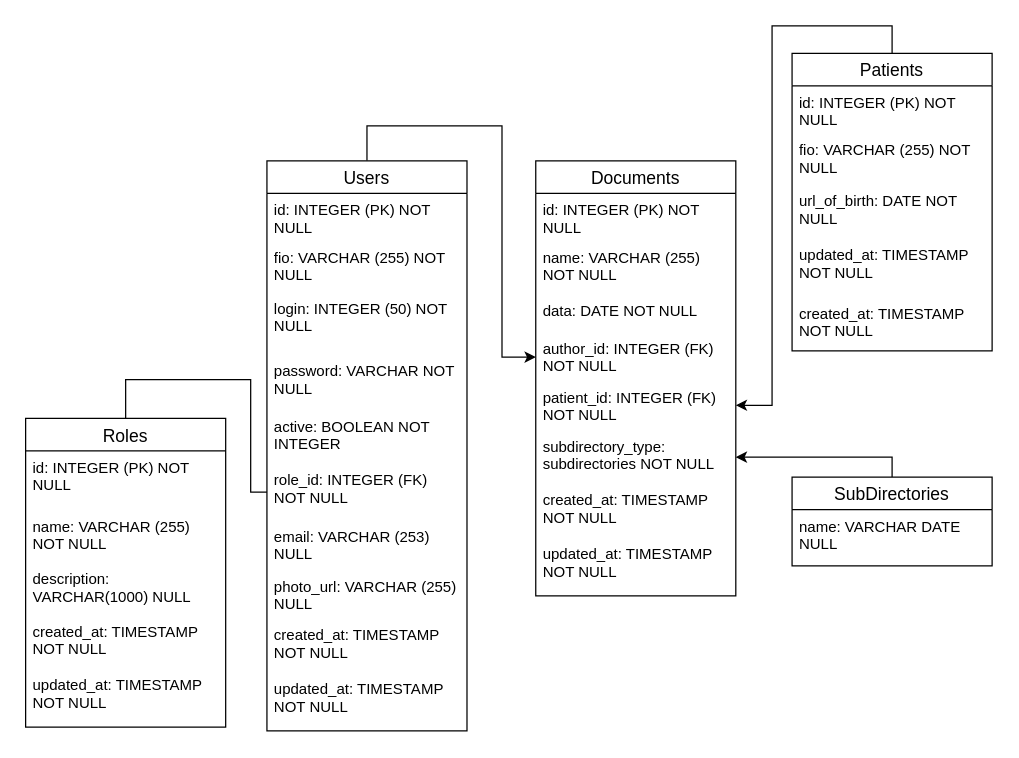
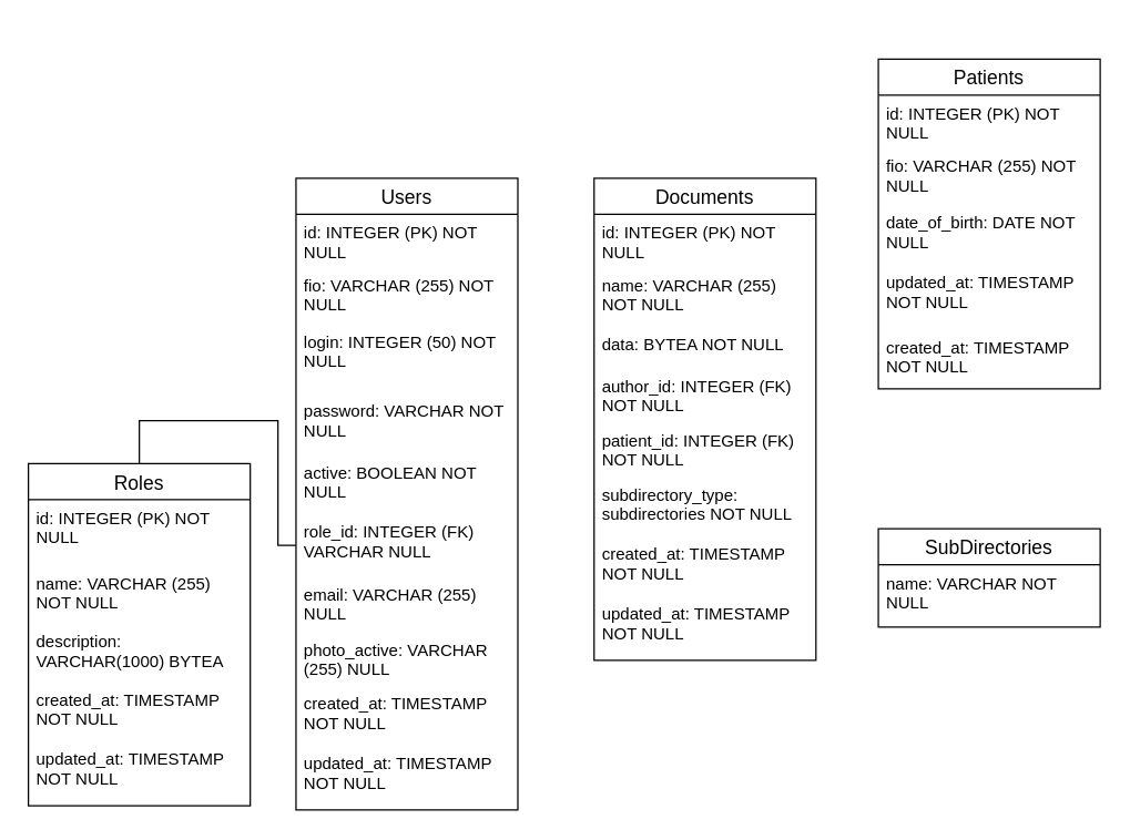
  <mxCell id="0" />
  <mxCell id="1" parent="0" />
- <mxCell id="2" style="edgeStyle=orthogonalEdgeStyle;rounded=0;orthogonalLoop=1;jettySize=auto;html=1;" edge="1" parent="1" source="3" target="32"><mxGeometry relative="1" as="geometry"><Array as="points"><mxPoint x="293" y="100" /><mxPoint x="401" y="100" /><mxPoint x="401" y="285" /></Array></mxGeometry></mxCell>
  <mxCell id="3" value="Users" style="swimlane;fontStyle=0;childLayout=stackLayout;horizontal=1;startSize=26;horizontalStack=0;resizeParent=1;resizeParentMax=0;resizeLast=0;collapsible=1;marginBottom=0;align=center;fontSize=14;" vertex="1" parent="1"><mxGeometry x="213" y="128" width="160" height="456" as="geometry" /></mxCell>
  <mxCell id="4" value="id: INTEGER (PK) NOT NULL" style="text;strokeColor=none;fillColor=none;spacingLeft=4;spacingRight=4;overflow=hidden;rotatable=0;points=[[0,0.5],[1,0.5]];portConstraint=eastwest;fontSize=12;whiteSpace=wrap;html=1;" vertex="1" parent="3"><mxGeometry y="26" width="160" height="38" as="geometry" /></mxCell>
  <mxCell id="5" value="fio: VARCHAR (255) NOT NULL" style="text;strokeColor=none;fillColor=none;spacingLeft=4;spacingRight=4;overflow=hidden;rotatable=0;points=[[0,0.5],[1,0.5]];portConstraint=eastwest;fontSize=12;whiteSpace=wrap;html=1;" vertex="1" parent="3"><mxGeometry y="64" width="160" height="41" as="geometry" /></mxCell>
  <mxCell id="6" value="login: INTEGER (50) NOT NULL" style="text;strokeColor=none;fillColor=none;spacingLeft=4;spacingRight=4;overflow=hidden;rotatable=0;points=[[0,0.5],[1,0.5]];portConstraint=eastwest;fontSize=12;whiteSpace=wrap;html=1;" vertex="1" parent="3"><mxGeometry y="105" width="160" height="50" as="geometry" /></mxCell>
  <mxCell id="7" value="password: VARCHAR NOT NULL" style="text;strokeColor=none;fillColor=none;spacingLeft=4;spacingRight=4;overflow=hidden;rotatable=0;points=[[0,0.5],[1,0.5]];portConstraint=eastwest;fontSize=12;whiteSpace=wrap;html=1;" vertex="1" parent="3"><mxGeometry y="155" width="160" height="44" as="geometry" /></mxCell>
- <mxCell id="8" value="active: BOOLEAN NOT INTEGER" style="text;strokeColor=none;fillColor=none;spacingLeft=4;spacingRight=4;overflow=hidden;rotatable=0;points=[[0,0.5],[1,0.5]];portConstraint=eastwest;fontSize=12;whiteSpace=wrap;html=1;" vertex="1" parent="3"><mxGeometry y="199" width="160" height="43" as="geometry" /></mxCell>
- <mxCell id="9" value="role_id: INTEGER (FK) NOT NULL" style="text;strokeColor=none;fillColor=none;spacingLeft=4;spacingRight=4;overflow=hidden;rotatable=0;points=[[0,0.5],[1,0.5]];portConstraint=eastwest;fontSize=12;whiteSpace=wrap;html=1;" vertex="1" parent="3"><mxGeometry y="242" width="160" height="45" as="geometry" /></mxCell>
- <mxCell id="10" value="email: VARCHAR (253) NULL" style="text;strokeColor=none;fillColor=none;spacingLeft=4;spacingRight=4;overflow=hidden;rotatable=0;points=[[0,0.5],[1,0.5]];portConstraint=eastwest;fontSize=12;whiteSpace=wrap;html=1;" vertex="1" parent="3"><mxGeometry y="287" width="160" height="40" as="geometry" /></mxCell>
- <mxCell id="11" value="photo_url: VARCHAR (255) NULL" style="text;strokeColor=none;fillColor=none;spacingLeft=4;spacingRight=4;overflow=hidden;rotatable=0;points=[[0,0.5],[1,0.5]];portConstraint=eastwest;fontSize=12;whiteSpace=wrap;html=1;" vertex="1" parent="3"><mxGeometry y="327" width="160" height="39" as="geometry" /></mxCell>
+ <mxCell id="8" value="active: BOOLEAN NOT NULL" style="text;strokeColor=none;fillColor=none;spacingLeft=4;spacingRight=4;overflow=hidden;rotatable=0;points=[[0,0.5],[1,0.5]];portConstraint=eastwest;fontSize=12;whiteSpace=wrap;html=1;" vertex="1" parent="3"><mxGeometry y="199" width="160" height="43" as="geometry" /></mxCell>
+ <mxCell id="9" value="role_id: INTEGER (FK) VARCHAR NULL" style="text;strokeColor=none;fillColor=none;spacingLeft=4;spacingRight=4;overflow=hidden;rotatable=0;points=[[0,0.5],[1,0.5]];portConstraint=eastwest;fontSize=12;whiteSpace=wrap;html=1;" vertex="1" parent="3"><mxGeometry y="242" width="160" height="45" as="geometry" /></mxCell>
+ <mxCell id="10" value="email: VARCHAR (255) NULL" style="text;strokeColor=none;fillColor=none;spacingLeft=4;spacingRight=4;overflow=hidden;rotatable=0;points=[[0,0.5],[1,0.5]];portConstraint=eastwest;fontSize=12;whiteSpace=wrap;html=1;" vertex="1" parent="3"><mxGeometry y="287" width="160" height="40" as="geometry" /></mxCell>
+ <mxCell id="11" value="photo_active: VARCHAR (255) NULL" style="text;strokeColor=none;fillColor=none;spacingLeft=4;spacingRight=4;overflow=hidden;rotatable=0;points=[[0,0.5],[1,0.5]];portConstraint=eastwest;fontSize=12;whiteSpace=wrap;html=1;" vertex="1" parent="3"><mxGeometry y="327" width="160" height="39" as="geometry" /></mxCell>
  <mxCell id="12" value="created_at: TIMESTAMP NOT NULL" style="text;strokeColor=none;fillColor=none;spacingLeft=4;spacingRight=4;overflow=hidden;rotatable=0;points=[[0,0.5],[1,0.5]];portConstraint=eastwest;fontSize=12;whiteSpace=wrap;html=1;" vertex="1" parent="3"><mxGeometry y="366" width="160" height="43" as="geometry" /></mxCell>
  <mxCell id="13" value="updated_at: TIMESTAMP NOT NULL" style="text;strokeColor=none;fillColor=none;spacingLeft=4;spacingRight=4;overflow=hidden;rotatable=0;points=[[0,0.5],[1,0.5]];portConstraint=eastwest;fontSize=12;whiteSpace=wrap;html=1;" vertex="1" parent="3"><mxGeometry y="409" width="160" height="47" as="geometry" /></mxCell>
  <mxCell id="14" style="edgeStyle=orthogonalEdgeStyle;rounded=0;orthogonalLoop=1;jettySize=auto;html=1;endArrow=none;" edge="1" parent="1" source="15" target="9"><mxGeometry relative="1" as="geometry"><Array as="points"><mxPoint x="100" y="303" /><mxPoint x="200" y="303" /><mxPoint x="200" y="393" /></Array></mxGeometry></mxCell>
  <mxCell id="15" value="Roles" style="swimlane;fontStyle=0;childLayout=stackLayout;horizontal=1;startSize=26;horizontalStack=0;resizeParent=1;resizeParentMax=0;resizeLast=0;collapsible=1;marginBottom=0;align=center;fontSize=14;" vertex="1" parent="1"><mxGeometry x="20" y="334" width="160" height="247" as="geometry" /></mxCell>
  <mxCell id="16" value="id: INTEGER (PK) NOT NULL" style="text;strokeColor=none;fillColor=none;spacingLeft=4;spacingRight=4;overflow=hidden;rotatable=0;points=[[0,0.5],[1,0.5]];portConstraint=eastwest;fontSize=12;whiteSpace=wrap;html=1;" vertex="1" parent="15"><mxGeometry y="26" width="160" height="47" as="geometry" /></mxCell>
  <mxCell id="17" value="name: VARCHAR (255) NOT NULL" style="text;strokeColor=none;fillColor=none;spacingLeft=4;spacingRight=4;overflow=hidden;rotatable=0;points=[[0,0.5],[1,0.5]];portConstraint=eastwest;fontSize=12;whiteSpace=wrap;html=1;" vertex="1" parent="15"><mxGeometry y="73" width="160" height="42" as="geometry" /></mxCell>
- <mxCell id="18" value="&lt;div&gt;description: VARCHAR(1000) NULL&lt;/div&gt;" style="text;strokeColor=none;fillColor=none;spacingLeft=4;spacingRight=4;overflow=hidden;rotatable=0;points=[[0,0.5],[1,0.5]];portConstraint=eastwest;fontSize=12;whiteSpace=wrap;html=1;" vertex="1" parent="15"><mxGeometry y="115" width="160" height="42" as="geometry" /></mxCell>
+ <mxCell id="18" value="&lt;div&gt;description: VARCHAR(1000) BYTEA&lt;/div&gt;" style="text;strokeColor=none;fillColor=none;spacingLeft=4;spacingRight=4;overflow=hidden;rotatable=0;points=[[0,0.5],[1,0.5]];portConstraint=eastwest;fontSize=12;whiteSpace=wrap;html=1;" vertex="1" parent="15"><mxGeometry y="115" width="160" height="42" as="geometry" /></mxCell>
  <mxCell id="19" value="created_at: TIMESTAMP NOT NULL" style="text;strokeColor=none;fillColor=none;spacingLeft=4;spacingRight=4;overflow=hidden;rotatable=0;points=[[0,0.5],[1,0.5]];portConstraint=eastwest;fontSize=12;whiteSpace=wrap;html=1;" vertex="1" parent="15"><mxGeometry y="157" width="160" height="43" as="geometry" /></mxCell>
  <mxCell id="20" value="updated_at: TIMESTAMP NOT NULL" style="text;strokeColor=none;fillColor=none;spacingLeft=4;spacingRight=4;overflow=hidden;rotatable=0;points=[[0,0.5],[1,0.5]];portConstraint=eastwest;fontSize=12;whiteSpace=wrap;html=1;" vertex="1" parent="15"><mxGeometry y="200" width="160" height="47" as="geometry" /></mxCell>
- <mxCell id="21" style="edgeStyle=orthogonalEdgeStyle;rounded=0;orthogonalLoop=1;jettySize=auto;html=1;entryX=1;entryY=0.5;entryDx=0;entryDy=0;" edge="1" parent="1" source="22" target="33"><mxGeometry relative="1" as="geometry"><Array as="points"><mxPoint x="713" y="20" /><mxPoint x="617" y="20" /><mxPoint x="617" y="323" /></Array></mxGeometry></mxCell>
  <mxCell id="22" value="Patients" style="swimlane;fontStyle=0;childLayout=stackLayout;horizontal=1;startSize=26;horizontalStack=0;resizeParent=1;resizeParentMax=0;resizeLast=0;collapsible=1;marginBottom=0;align=center;fontSize=14;" vertex="1" parent="1"><mxGeometry x="633" y="42" width="160" height="238" as="geometry" /></mxCell>
  <mxCell id="23" value="id: INTEGER (PK) NOT NULL" style="text;strokeColor=none;fillColor=none;spacingLeft=4;spacingRight=4;overflow=hidden;rotatable=0;points=[[0,0.5],[1,0.5]];portConstraint=eastwest;fontSize=12;whiteSpace=wrap;html=1;" vertex="1" parent="22"><mxGeometry y="26" width="160" height="38" as="geometry" /></mxCell>
  <mxCell id="24" value="fio: VARCHAR (255) NOT NULL" style="text;strokeColor=none;fillColor=none;spacingLeft=4;spacingRight=4;overflow=hidden;rotatable=0;points=[[0,0.5],[1,0.5]];portConstraint=eastwest;fontSize=12;whiteSpace=wrap;html=1;" vertex="1" parent="22"><mxGeometry y="64" width="160" height="41" as="geometry" /></mxCell>
- <mxCell id="25" value="url_of_birth: DATE NOT NULL" style="text;strokeColor=none;fillColor=none;spacingLeft=4;spacingRight=4;overflow=hidden;rotatable=0;points=[[0,0.5],[1,0.5]];portConstraint=eastwest;fontSize=12;whiteSpace=wrap;html=1;" vertex="1" parent="22"><mxGeometry y="105" width="160" height="43" as="geometry" /></mxCell>
+ <mxCell id="25" value="date_of_birth: DATE NOT NULL" style="text;strokeColor=none;fillColor=none;spacingLeft=4;spacingRight=4;overflow=hidden;rotatable=0;points=[[0,0.5],[1,0.5]];portConstraint=eastwest;fontSize=12;whiteSpace=wrap;html=1;" vertex="1" parent="22"><mxGeometry y="105" width="160" height="43" as="geometry" /></mxCell>
  <mxCell id="26" value="updated_at: TIMESTAMP NOT NULL" style="text;strokeColor=none;fillColor=none;spacingLeft=4;spacingRight=4;overflow=hidden;rotatable=0;points=[[0,0.5],[1,0.5]];portConstraint=eastwest;fontSize=12;whiteSpace=wrap;html=1;" vertex="1" parent="22"><mxGeometry y="148" width="160" height="47" as="geometry" /></mxCell>
  <mxCell id="27" value="created_at: TIMESTAMP NOT NULL" style="text;strokeColor=none;fillColor=none;spacingLeft=4;spacingRight=4;overflow=hidden;rotatable=0;points=[[0,0.5],[1,0.5]];portConstraint=eastwest;fontSize=12;whiteSpace=wrap;html=1;" vertex="1" parent="22"><mxGeometry y="195" width="160" height="43" as="geometry" /></mxCell>
  <mxCell id="28" value="Documents" style="swimlane;fontStyle=0;childLayout=stackLayout;horizontal=1;startSize=26;horizontalStack=0;resizeParent=1;resizeParentMax=0;resizeLast=0;collapsible=1;marginBottom=0;align=center;fontSize=14;" vertex="1" parent="1"><mxGeometry x="428" y="128" width="160" height="348" as="geometry" /></mxCell>
  <mxCell id="29" value="id: INTEGER (PK) NOT NULL" style="text;strokeColor=none;fillColor=none;spacingLeft=4;spacingRight=4;overflow=hidden;rotatable=0;points=[[0,0.5],[1,0.5]];portConstraint=eastwest;fontSize=12;whiteSpace=wrap;html=1;" vertex="1" parent="28"><mxGeometry y="26" width="160" height="38" as="geometry" /></mxCell>
  <mxCell id="30" value="name: VARCHAR (255) NOT NULL" style="text;strokeColor=none;fillColor=none;spacingLeft=4;spacingRight=4;overflow=hidden;rotatable=0;points=[[0,0.5],[1,0.5]];portConstraint=eastwest;fontSize=12;whiteSpace=wrap;html=1;" vertex="1" parent="28"><mxGeometry y="64" width="160" height="43" as="geometry" /></mxCell>
- <mxCell id="31" value="data: DATE NOT NULL" style="text;strokeColor=none;fillColor=none;spacingLeft=4;spacingRight=4;overflow=hidden;rotatable=0;points=[[0,0.5],[1,0.5]];portConstraint=eastwest;fontSize=12;whiteSpace=wrap;html=1;" vertex="1" parent="28"><mxGeometry y="107" width="160" height="30" as="geometry" /></mxCell>
+ <mxCell id="31" value="data: BYTEA NOT NULL" style="text;strokeColor=none;fillColor=none;spacingLeft=4;spacingRight=4;overflow=hidden;rotatable=0;points=[[0,0.5],[1,0.5]];portConstraint=eastwest;fontSize=12;whiteSpace=wrap;html=1;" vertex="1" parent="28"><mxGeometry y="107" width="160" height="30" as="geometry" /></mxCell>
  <mxCell id="32" value="author_id: INTEGER (FK) NOT NULL" style="text;strokeColor=none;fillColor=none;spacingLeft=4;spacingRight=4;overflow=hidden;rotatable=0;points=[[0,0.5],[1,0.5]];portConstraint=eastwest;fontSize=12;whiteSpace=wrap;html=1;" vertex="1" parent="28"><mxGeometry y="137" width="160" height="39" as="geometry" /></mxCell>
  <mxCell id="33" value="patient_id: INTEGER (FK) NOT NULL" style="text;strokeColor=none;fillColor=none;spacingLeft=4;spacingRight=4;overflow=hidden;rotatable=0;points=[[0,0.5],[1,0.5]];portConstraint=eastwest;fontSize=12;whiteSpace=wrap;html=1;" vertex="1" parent="28"><mxGeometry y="176" width="160" height="39" as="geometry" /></mxCell>
  <mxCell id="34" value="subdirectory_type: subdirectories NOT NULL" style="text;strokeColor=none;fillColor=none;spacingLeft=4;spacingRight=4;overflow=hidden;rotatable=0;points=[[0,0.5],[1,0.5]];portConstraint=eastwest;fontSize=12;whiteSpace=wrap;html=1;" vertex="1" parent="28"><mxGeometry y="215" width="160" height="43" as="geometry" /></mxCell>
  <mxCell id="35" value="created_at: TIMESTAMP NOT NULL" style="text;strokeColor=none;fillColor=none;spacingLeft=4;spacingRight=4;overflow=hidden;rotatable=0;points=[[0,0.5],[1,0.5]];portConstraint=eastwest;fontSize=12;whiteSpace=wrap;html=1;" vertex="1" parent="28"><mxGeometry y="258" width="160" height="43" as="geometry" /></mxCell>
  <mxCell id="36" value="updated_at: TIMESTAMP NOT NULL" style="text;strokeColor=none;fillColor=none;spacingLeft=4;spacingRight=4;overflow=hidden;rotatable=0;points=[[0,0.5],[1,0.5]];portConstraint=eastwest;fontSize=12;whiteSpace=wrap;html=1;" vertex="1" parent="28"><mxGeometry y="301" width="160" height="47" as="geometry" /></mxCell>
- <mxCell id="37" style="edgeStyle=orthogonalEdgeStyle;rounded=0;orthogonalLoop=1;jettySize=auto;html=1;" edge="1" parent="1" source="38" target="34"><mxGeometry relative="1" as="geometry"><Array as="points"><mxPoint x="713" y="365" /></Array></mxGeometry></mxCell>
  <mxCell id="38" value="SubDirectories" style="swimlane;fontStyle=0;childLayout=stackLayout;horizontal=1;startSize=26;horizontalStack=0;resizeParent=1;resizeParentMax=0;resizeLast=0;collapsible=1;marginBottom=0;align=center;fontSize=14;" vertex="1" parent="1"><mxGeometry x="633" y="381" width="160" height="71" as="geometry" /></mxCell>
- <mxCell id="39" value="name: VARCHAR DATE NULL" style="text;strokeColor=none;fillColor=none;spacingLeft=4;spacingRight=4;overflow=hidden;rotatable=0;points=[[0,0.5],[1,0.5]];portConstraint=eastwest;fontSize=12;whiteSpace=wrap;html=1;" vertex="1" parent="38"><mxGeometry y="26" width="160" height="45" as="geometry" /></mxCell>
+ <mxCell id="39" value="name: VARCHAR NOT NULL" style="text;strokeColor=none;fillColor=none;spacingLeft=4;spacingRight=4;overflow=hidden;rotatable=0;points=[[0,0.5],[1,0.5]];portConstraint=eastwest;fontSize=12;whiteSpace=wrap;html=1;" vertex="1" parent="38"><mxGeometry y="26" width="160" height="45" as="geometry" /></mxCell>
